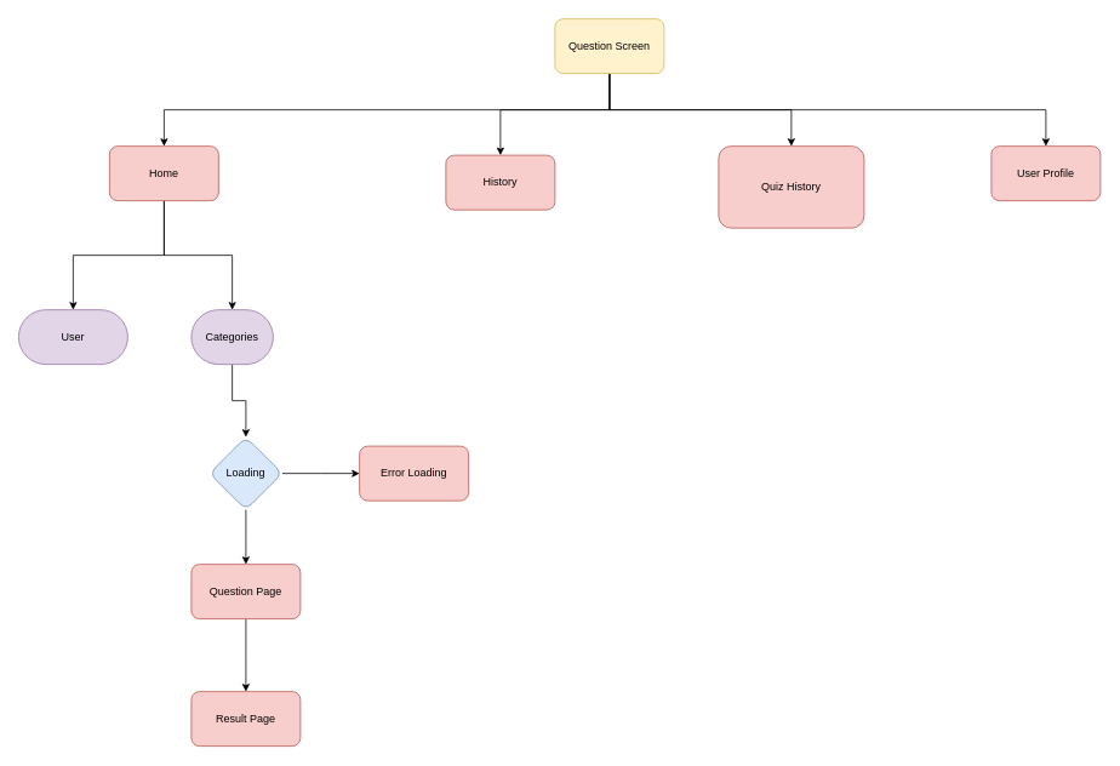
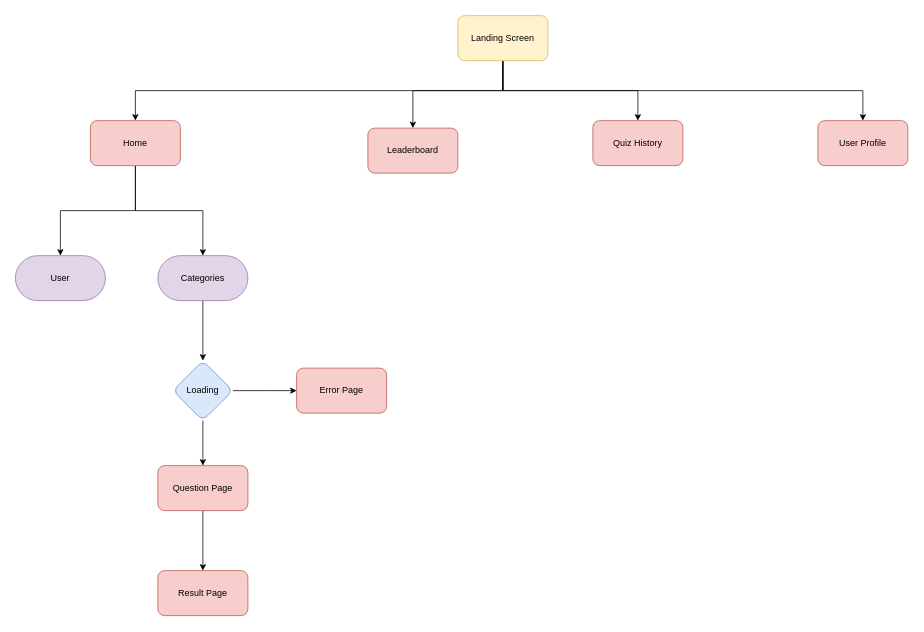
  <mxCell id="0" />
  <mxCell id="1" parent="0" />
  <mxCell id="2" value="" style="edgeStyle=elbowEdgeStyle;rounded=0;orthogonalLoop=1;jettySize=auto;html=1;elbow=vertical;" parent="1" source="5" target="6" edge="1"><mxGeometry relative="1" as="geometry" /></mxCell>
  <mxCell id="3" value="" style="edgeStyle=elbowEdgeStyle;rounded=0;orthogonalLoop=1;jettySize=auto;html=1;elbow=vertical;" parent="1" source="5" target="8" edge="1"><mxGeometry relative="1" as="geometry" /></mxCell>
  <mxCell id="4" value="" style="edgeStyle=elbowEdgeStyle;rounded=0;orthogonalLoop=1;jettySize=auto;html=1;elbow=vertical;" parent="1" source="12" target="5" edge="1"><mxGeometry relative="1" as="geometry" /></mxCell>
  <mxCell id="5" value="Home" style="rounded=1;whiteSpace=wrap;html=1;fillColor=#f8cecc;strokeColor=#b85450;" parent="1" vertex="1"><mxGeometry x="120" y="160" width="120" height="60" as="geometry" /></mxCell>
  <mxCell id="6" value="User" style="rounded=1;whiteSpace=wrap;html=1;fontFamily=Helvetica;fontSize=12;arcSize=50;align=center;strokeColor=#9673a6;fillColor=#e1d5e7;" parent="1" vertex="1"><mxGeometry x="20" y="340" width="120" height="60" as="geometry" /></mxCell>
  <mxCell id="7" value="" style="edgeStyle=elbowEdgeStyle;shape=connector;rounded=0;orthogonalLoop=1;jettySize=auto;elbow=vertical;html=1;labelBackgroundColor=default;fontFamily=Helvetica;fontSize=11;fontColor=default;endArrow=classic;strokeColor=default;" parent="1" source="8" target="21" edge="1"><mxGeometry relative="1" as="geometry" /></mxCell>
- <mxCell id="8" value="Categories" style="rounded=1;whiteSpace=wrap;html=1;fontFamily=Helvetica;fontSize=12;arcSize=50;align=center;strokeColor=#9673a6;fillColor=#e1d5e7;" parent="1" vertex="1"><mxGeometry x="210" y="340" width="90" height="60" as="geometry" /></mxCell>
+ <mxCell id="8" value="Categories" style="rounded=1;whiteSpace=wrap;html=1;fontFamily=Helvetica;fontSize=12;arcSize=50;align=center;strokeColor=#9673a6;fillColor=#e1d5e7;" parent="1" vertex="1"><mxGeometry x="210" y="340" width="120" height="60" as="geometry" /></mxCell>
  <mxCell id="9" value="" style="edgeStyle=elbowEdgeStyle;shape=connector;rounded=0;orthogonalLoop=1;jettySize=auto;elbow=vertical;html=1;labelBackgroundColor=default;fontFamily=Helvetica;fontSize=11;fontColor=default;endArrow=classic;strokeColor=default;" parent="1" source="12" target="13" edge="1"><mxGeometry relative="1" as="geometry"><Array as="points"><mxPoint x="550" y="120" /></Array></mxGeometry></mxCell>
  <mxCell id="10" value="" style="edgeStyle=elbowEdgeStyle;shape=connector;rounded=0;orthogonalLoop=1;jettySize=auto;elbow=vertical;html=1;labelBackgroundColor=default;fontFamily=Helvetica;fontSize=11;fontColor=default;endArrow=classic;strokeColor=default;" parent="1" source="12" target="14" edge="1"><mxGeometry relative="1" as="geometry"><Array as="points"><mxPoint x="780" y="120" /></Array></mxGeometry></mxCell>
  <mxCell id="11" value="" style="edgeStyle=elbowEdgeStyle;shape=connector;rounded=0;orthogonalLoop=1;jettySize=auto;elbow=vertical;html=1;labelBackgroundColor=default;fontFamily=Helvetica;fontSize=11;fontColor=default;endArrow=classic;strokeColor=default;" parent="1" source="12" target="15" edge="1"><mxGeometry relative="1" as="geometry" /></mxCell>
- <mxCell id="12" value="Question Screen" style="whiteSpace=wrap;html=1;rounded=1;fillColor=#fff2cc;strokeColor=#d6b656;" parent="1" vertex="1"><mxGeometry x="610" y="20" width="120" height="60" as="geometry" /></mxCell>
- <mxCell id="13" value="History" style="whiteSpace=wrap;html=1;rounded=1;fillColor=#f8cecc;strokeColor=#b85450;" parent="1" vertex="1"><mxGeometry x="490" y="170" width="120" height="60" as="geometry" /></mxCell>
- <mxCell id="14" value="Quiz History" style="whiteSpace=wrap;html=1;rounded=1;fillColor=#f8cecc;strokeColor=#b85450;" parent="1" vertex="1"><mxGeometry x="790" y="160" width="160" height="90" as="geometry" /></mxCell>
+ <mxCell id="12" value="Landing Screen" style="whiteSpace=wrap;html=1;rounded=1;fillColor=#fff2cc;strokeColor=#d6b656;" parent="1" vertex="1"><mxGeometry x="610" y="20" width="120" height="60" as="geometry" /></mxCell>
+ <mxCell id="13" value="Leaderboard" style="whiteSpace=wrap;html=1;rounded=1;fillColor=#f8cecc;strokeColor=#b85450;" parent="1" vertex="1"><mxGeometry x="490" y="170" width="120" height="60" as="geometry" /></mxCell>
+ <mxCell id="14" value="Quiz History" style="whiteSpace=wrap;html=1;rounded=1;fillColor=#f8cecc;strokeColor=#b85450;" parent="1" vertex="1"><mxGeometry x="790" y="160" width="120" height="60" as="geometry" /></mxCell>
  <mxCell id="15" value="User Profile" style="whiteSpace=wrap;html=1;rounded=1;fillColor=#f8cecc;strokeColor=#b85450;" parent="1" vertex="1"><mxGeometry x="1090" y="160" width="120" height="60" as="geometry" /></mxCell>
  <mxCell id="16" value="" style="edgeStyle=elbowEdgeStyle;shape=connector;rounded=0;orthogonalLoop=1;jettySize=auto;elbow=vertical;html=1;labelBackgroundColor=default;fontFamily=Helvetica;fontSize=11;fontColor=default;endArrow=classic;strokeColor=default;" parent="1" source="17" target="18" edge="1"><mxGeometry relative="1" as="geometry" /></mxCell>
  <mxCell id="17" value="Question Page" style="whiteSpace=wrap;html=1;rounded=1;fillColor=#f8cecc;strokeColor=#b85450;" parent="1" vertex="1"><mxGeometry x="210" y="620" width="120" height="60" as="geometry" /></mxCell>
  <mxCell id="18" value="Result Page" style="whiteSpace=wrap;html=1;rounded=1;fillColor=#f8cecc;strokeColor=#b85450;" parent="1" vertex="1"><mxGeometry x="210" y="760" width="120" height="60" as="geometry" /></mxCell>
  <mxCell id="19" value="" style="edgeStyle=elbowEdgeStyle;shape=connector;rounded=0;orthogonalLoop=1;jettySize=auto;elbow=vertical;html=1;labelBackgroundColor=default;fontFamily=Helvetica;fontSize=11;fontColor=default;endArrow=classic;strokeColor=default;" parent="1" source="21" target="17" edge="1"><mxGeometry relative="1" as="geometry" /></mxCell>
  <mxCell id="20" value="" style="edgeStyle=elbowEdgeStyle;shape=connector;rounded=0;orthogonalLoop=1;jettySize=auto;elbow=vertical;html=1;labelBackgroundColor=default;fontFamily=Helvetica;fontSize=11;fontColor=default;endArrow=classic;strokeColor=default;" parent="1" source="21" target="22" edge="1"><mxGeometry relative="1" as="geometry" /></mxCell>
  <mxCell id="21" value="Loading" style="rhombus;whiteSpace=wrap;html=1;rounded=1;fillColor=#dae8fc;strokeColor=#6c8ebf;" parent="1" vertex="1"><mxGeometry x="230" y="480" width="80" height="80" as="geometry" /></mxCell>
- <mxCell id="22" value="Error Loading" style="whiteSpace=wrap;html=1;rounded=1;fillColor=#f8cecc;strokeColor=#b85450;" parent="1" vertex="1"><mxGeometry x="395" y="490" width="120" height="60" as="geometry" /></mxCell>
+ <mxCell id="22" value="Error Page" style="whiteSpace=wrap;html=1;rounded=1;fillColor=#f8cecc;strokeColor=#b85450;" parent="1" vertex="1"><mxGeometry x="395" y="490" width="120" height="60" as="geometry" /></mxCell>
